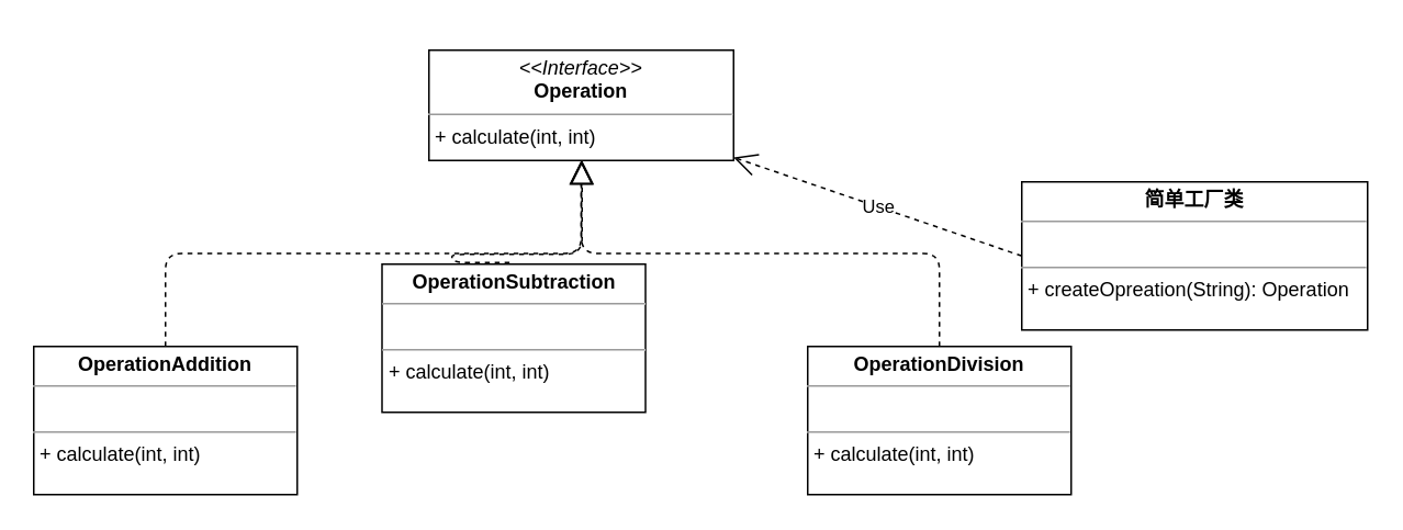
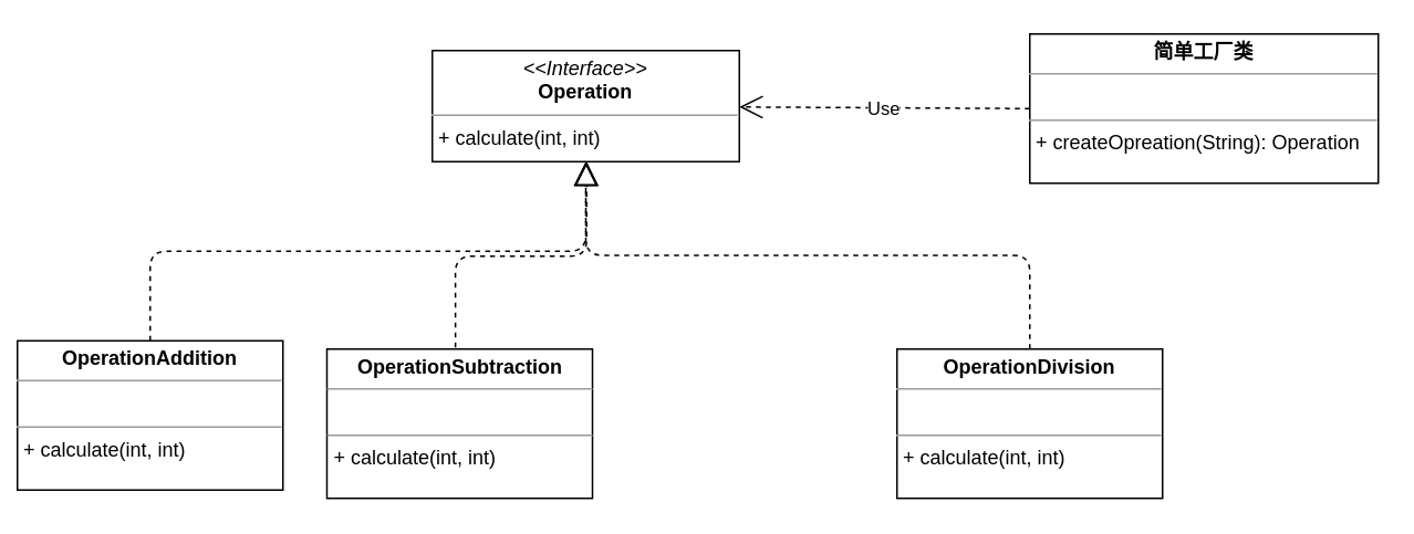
  <mxCell id="0" />
  <mxCell id="1" parent="0" />
- <mxCell id="2" value="&lt;p style=&quot;margin: 0px ; margin-top: 4px ; text-align: center&quot;&gt;&lt;b&gt;OperationAddition&lt;/b&gt;&lt;/p&gt;&lt;hr size=&quot;1&quot;&gt;&lt;p style=&quot;margin: 0px ; margin-left: 4px&quot;&gt;&lt;br&gt;&lt;/p&gt;&lt;hr size=&quot;1&quot;&gt;&lt;p style=&quot;margin: 0px ; margin-left: 4px&quot;&gt;+&amp;nbsp;calculate(int, int)&lt;br&gt;&lt;/p&gt;" style="verticalAlign=top;align=left;overflow=fill;fontSize=12;fontFamily=Helvetica;html=1;" parent="1" vertex="1"><mxGeometry x="20" y="210" width="160" height="90" as="geometry" /></mxCell>
+ <mxCell id="2" value="&lt;p style=&quot;margin: 0px ; margin-top: 4px ; text-align: center&quot;&gt;&lt;b&gt;OperationAddition&lt;/b&gt;&lt;/p&gt;&lt;hr size=&quot;1&quot;&gt;&lt;p style=&quot;margin: 0px ; margin-left: 4px&quot;&gt;&lt;br&gt;&lt;/p&gt;&lt;hr size=&quot;1&quot;&gt;&lt;p style=&quot;margin: 0px ; margin-left: 4px&quot;&gt;+&amp;nbsp;calculate(int, int)&lt;br&gt;&lt;/p&gt;" style="verticalAlign=top;align=left;overflow=fill;fontSize=12;fontFamily=Helvetica;html=1;" parent="1" vertex="1"><mxGeometry x="10" y="205" width="160" height="90" as="geometry" /></mxCell>
  <mxCell id="3" value="&lt;p style=&quot;margin: 0px ; margin-top: 4px ; text-align: center&quot;&gt;&lt;i&gt;&amp;lt;&amp;lt;Interface&amp;gt;&amp;gt;&lt;/i&gt;&lt;br&gt;&lt;b&gt;Operation&lt;/b&gt;&lt;/p&gt;&lt;hr size=&quot;1&quot;&gt;&lt;p style=&quot;margin: 0px ; margin-left: 4px&quot;&gt;+&amp;nbsp;calculate(int, int)&lt;br&gt;&lt;/p&gt;" style="verticalAlign=top;align=left;overflow=fill;fontSize=12;fontFamily=Helvetica;html=1;" parent="1" vertex="1"><mxGeometry x="260" y="30" width="185" height="67" as="geometry" /></mxCell>
- <mxCell id="4" value="&lt;p style=&quot;margin: 0px ; margin-top: 4px ; text-align: center&quot;&gt;&lt;b&gt;OperationSubtraction&lt;/b&gt;&lt;/p&gt;&lt;hr size=&quot;1&quot;&gt;&lt;p style=&quot;margin: 0px ; margin-left: 4px&quot;&gt;&lt;br&gt;&lt;/p&gt;&lt;hr size=&quot;1&quot;&gt;&lt;p style=&quot;margin: 0px ; margin-left: 4px&quot;&gt;+&amp;nbsp;calculate(int, int)&lt;br&gt;&lt;/p&gt;" style="verticalAlign=top;align=left;overflow=fill;fontSize=12;fontFamily=Helvetica;html=1;" parent="1" vertex="1"><mxGeometry x="231.5" y="160" width="160" height="90" as="geometry" /></mxCell>
- <mxCell id="5" value="&lt;p style=&quot;margin: 0px ; margin-top: 4px ; text-align: center&quot;&gt;&lt;b&gt;OperationDivision&lt;/b&gt;&lt;/p&gt;&lt;hr size=&quot;1&quot;&gt;&lt;p style=&quot;margin: 0px ; margin-left: 4px&quot;&gt;&lt;br&gt;&lt;/p&gt;&lt;hr size=&quot;1&quot;&gt;&lt;p style=&quot;margin: 0px ; margin-left: 4px&quot;&gt;+&amp;nbsp;calculate(int, int)&lt;br&gt;&lt;/p&gt;" style="verticalAlign=top;align=left;overflow=fill;fontSize=12;fontFamily=Helvetica;html=1;" parent="1" vertex="1"><mxGeometry x="490" y="210" width="160" height="90" as="geometry" /></mxCell>
- <mxCell id="6" value="&lt;p style=&quot;margin: 0px ; margin-top: 4px ; text-align: center&quot;&gt;&lt;b&gt;简单工厂类&lt;/b&gt;&lt;/p&gt;&lt;hr size=&quot;1&quot;&gt;&lt;p style=&quot;margin: 0px ; margin-left: 4px&quot;&gt;&lt;br&gt;&lt;/p&gt;&lt;hr size=&quot;1&quot;&gt;&lt;p style=&quot;margin: 0px ; margin-left: 4px&quot;&gt;+ createOpreation(String): Operation&lt;/p&gt;" style="verticalAlign=top;align=left;overflow=fill;fontSize=12;fontFamily=Helvetica;html=1;" parent="1" vertex="1"><mxGeometry x="620" y="110" width="210" height="90" as="geometry" /></mxCell>
+ <mxCell id="4" value="&lt;p style=&quot;margin: 0px ; margin-top: 4px ; text-align: center&quot;&gt;&lt;b&gt;OperationSubtraction&lt;/b&gt;&lt;/p&gt;&lt;hr size=&quot;1&quot;&gt;&lt;p style=&quot;margin: 0px ; margin-left: 4px&quot;&gt;&lt;br&gt;&lt;/p&gt;&lt;hr size=&quot;1&quot;&gt;&lt;p style=&quot;margin: 0px ; margin-left: 4px&quot;&gt;+&amp;nbsp;calculate(int, int)&lt;br&gt;&lt;/p&gt;" style="verticalAlign=top;align=left;overflow=fill;fontSize=12;fontFamily=Helvetica;html=1;" parent="1" vertex="1"><mxGeometry x="196.5" y="210" width="160" height="90" as="geometry" /></mxCell>
+ <mxCell id="5" value="&lt;p style=&quot;margin: 0px ; margin-top: 4px ; text-align: center&quot;&gt;&lt;b&gt;OperationDivision&lt;/b&gt;&lt;/p&gt;&lt;hr size=&quot;1&quot;&gt;&lt;p style=&quot;margin: 0px ; margin-left: 4px&quot;&gt;&lt;br&gt;&lt;/p&gt;&lt;hr size=&quot;1&quot;&gt;&lt;p style=&quot;margin: 0px ; margin-left: 4px&quot;&gt;+&amp;nbsp;calculate(int, int)&lt;br&gt;&lt;/p&gt;" style="verticalAlign=top;align=left;overflow=fill;fontSize=12;fontFamily=Helvetica;html=1;" parent="1" vertex="1"><mxGeometry x="540" y="210" width="160" height="90" as="geometry" /></mxCell>
+ <mxCell id="6" value="&lt;p style=&quot;margin: 0px ; margin-top: 4px ; text-align: center&quot;&gt;&lt;b&gt;简单工厂类&lt;/b&gt;&lt;/p&gt;&lt;hr size=&quot;1&quot;&gt;&lt;p style=&quot;margin: 0px ; margin-left: 4px&quot;&gt;&lt;br&gt;&lt;/p&gt;&lt;hr size=&quot;1&quot;&gt;&lt;p style=&quot;margin: 0px ; margin-left: 4px&quot;&gt;+ createOpreation(String): Operation&lt;/p&gt;" style="verticalAlign=top;align=left;overflow=fill;fontSize=12;fontFamily=Helvetica;html=1;" parent="1" vertex="1"><mxGeometry x="620" y="20" width="210" height="90" as="geometry" /></mxCell>
  <mxCell id="7" value="Use" style="endArrow=open;endSize=12;dashed=1;html=1;exitX=0;exitY=0.5;exitDx=0;exitDy=0;" parent="1" source="6" target="3" edge="1"><mxGeometry width="160" relative="1" as="geometry"><mxPoint x="490" y="-20" as="sourcePoint" /><mxPoint x="650" y="-20" as="targetPoint" /></mxGeometry></mxCell>
  <mxCell id="8" value="" style="endArrow=block;dashed=1;endFill=0;endSize=12;html=1;exitX=0.5;exitY=0;exitDx=0;exitDy=0;entryX=0.5;entryY=1;entryDx=0;entryDy=0;edgeStyle=orthogonalEdgeStyle;" parent="1" source="5" target="3" edge="1"><mxGeometry width="160" relative="1" as="geometry"><mxPoint x="390" y="350" as="sourcePoint" /><mxPoint x="430" y="120" as="targetPoint" /></mxGeometry></mxCell>
  <mxCell id="9" value="" style="endArrow=block;dashed=1;endFill=0;endSize=12;html=1;edgeStyle=orthogonalEdgeStyle;exitX=0.5;exitY=0;exitDx=0;exitDy=0;exitPerimeter=0;" parent="1" source="2" target="3" edge="1"><mxGeometry width="160" relative="1" as="geometry"><mxPoint x="110" y="160" as="sourcePoint" /><mxPoint x="270" y="160" as="targetPoint" /></mxGeometry></mxCell>
  <mxCell id="10" value="" style="endArrow=block;dashed=1;endFill=0;endSize=12;html=1;edgeStyle=orthogonalEdgeStyle;exitX=0.484;exitY=-0.011;exitDx=0;exitDy=0;exitPerimeter=0;" parent="1" source="4" target="3" edge="1"><mxGeometry width="160" relative="1" as="geometry"><mxPoint x="300" y="210" as="sourcePoint" /><mxPoint x="340" y="180" as="targetPoint" /><Array as="points"><mxPoint x="274" y="154" /><mxPoint x="353" y="154" /></Array></mxGeometry></mxCell>
